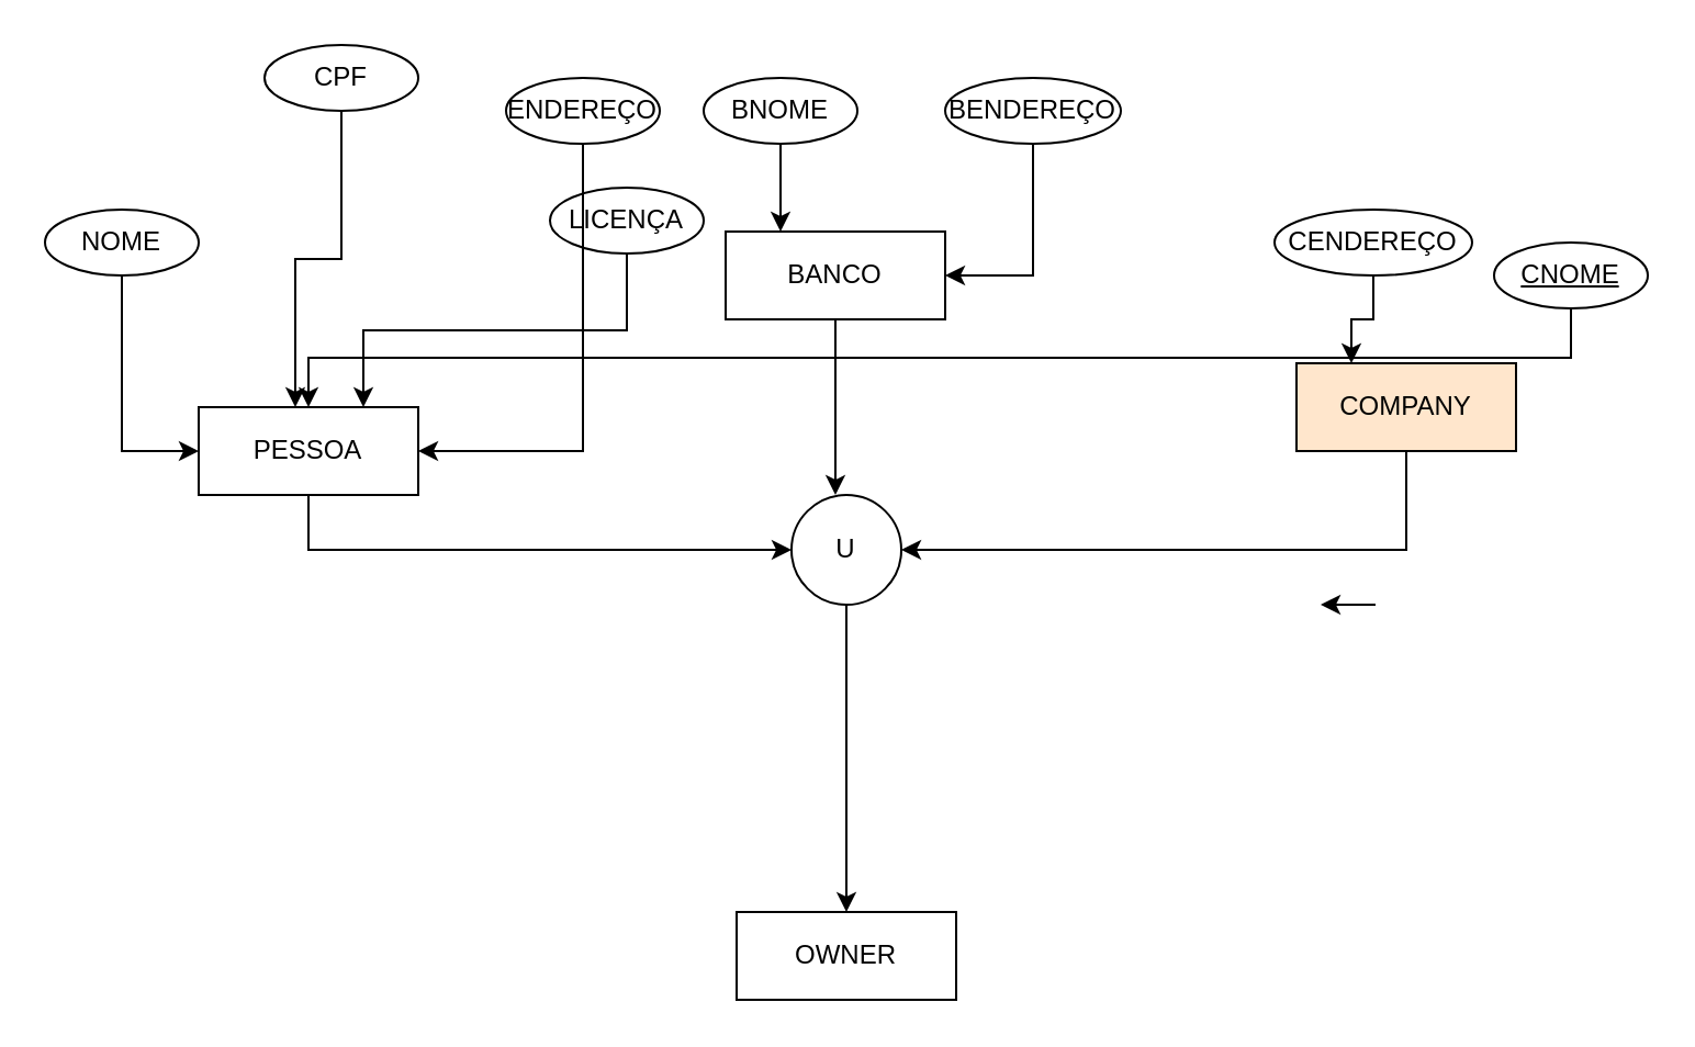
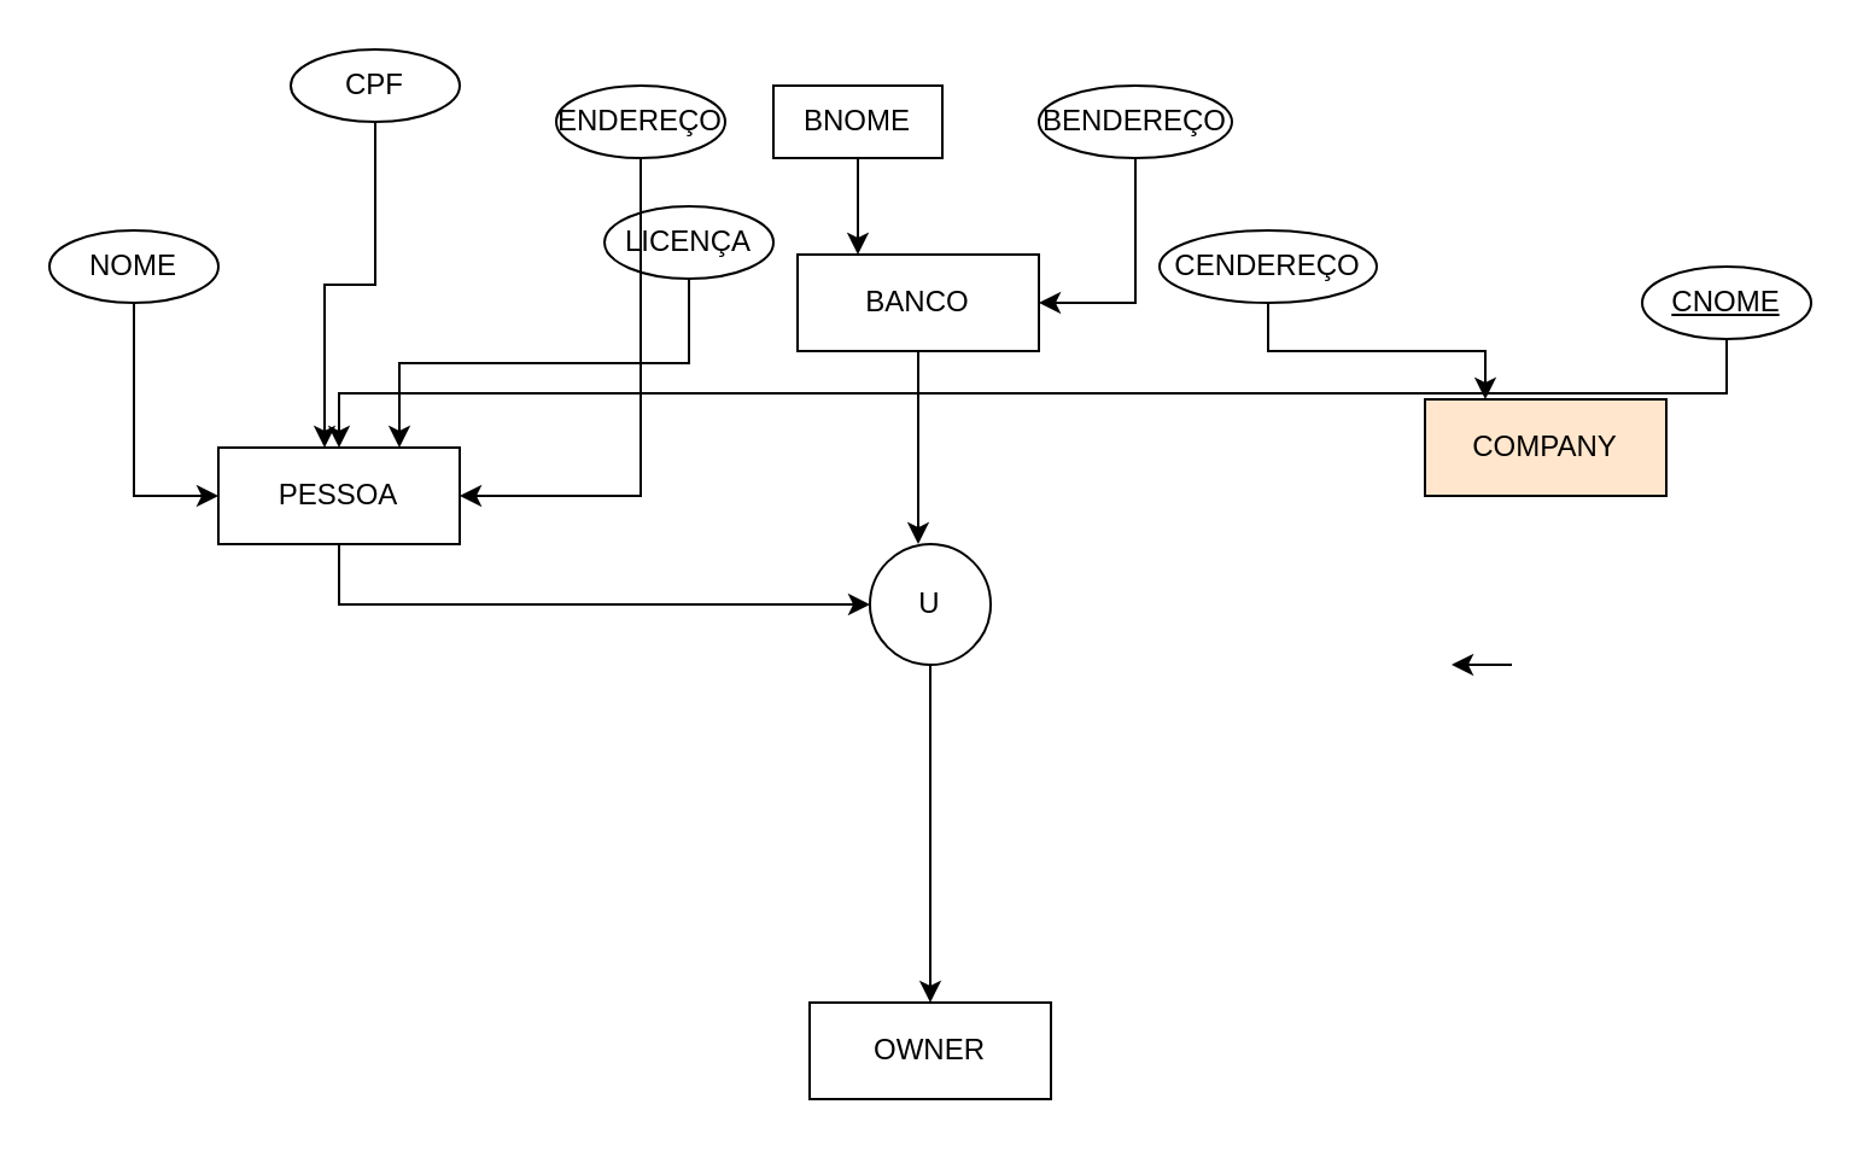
  <mxCell id="0" />
  <mxCell id="1" parent="0" />
  <mxCell id="2" style="edgeStyle=orthogonalEdgeStyle;rounded=0;orthogonalLoop=1;jettySize=auto;html=1;exitX=0.5;exitY=1;exitDx=0;exitDy=0;entryX=0;entryY=0.5;entryDx=0;entryDy=0;" edge="1" parent="1" source="3" target="8"><mxGeometry relative="1" as="geometry" /></mxCell>
  <mxCell id="3" value="PESSOA" style="whiteSpace=wrap;html=1;align=center;" vertex="1" parent="1"><mxGeometry x="90" y="185" width="100" height="40" as="geometry" /></mxCell>
  <mxCell id="4" style="edgeStyle=orthogonalEdgeStyle;rounded=0;orthogonalLoop=1;jettySize=auto;html=1;exitX=0.5;exitY=1;exitDx=0;exitDy=0;" edge="1" parent="1" source="5"><mxGeometry relative="1" as="geometry"><mxPoint x="380" y="225" as="targetPoint" /></mxGeometry></mxCell>
  <mxCell id="5" value="BANCO" style="whiteSpace=wrap;html=1;align=center;" vertex="1" parent="1"><mxGeometry x="330" y="105" width="100" height="40" as="geometry" /></mxCell>
  <mxCell id="6" value="COMPANY" style="whiteSpace=wrap;html=1;align=center;fillColor=#ffe6cc;" vertex="1" parent="1"><mxGeometry x="590" y="165" width="100" height="40" as="geometry" /></mxCell>
  <mxCell id="7" style="edgeStyle=orthogonalEdgeStyle;rounded=0;orthogonalLoop=1;jettySize=auto;html=1;exitX=0.5;exitY=1;exitDx=0;exitDy=0;entryX=0.5;entryY=0;entryDx=0;entryDy=0;" edge="1" parent="1" source="8" target="10"><mxGeometry relative="1" as="geometry" /></mxCell>
  <mxCell id="8" value="U" style="ellipse;whiteSpace=wrap;html=1;aspect=fixed;" vertex="1" parent="1"><mxGeometry x="360" y="225" width="50" height="50" as="geometry" /></mxCell>
  <mxCell id="9" style="edgeStyle=orthogonalEdgeStyle;rounded=0;orthogonalLoop=1;jettySize=auto;html=1;exitX=0.75;exitY=1;exitDx=0;exitDy=0;" edge="1" parent="1"><mxGeometry relative="1" as="geometry"><mxPoint x="626" y="275" as="sourcePoint" /><mxPoint x="601" y="275" as="targetPoint" /></mxGeometry></mxCell>
  <mxCell id="10" value="OWNER" style="whiteSpace=wrap;html=1;align=center;" vertex="1" parent="1"><mxGeometry x="335" y="415" width="100" height="40" as="geometry" /></mxCell>
- <mxCell id="11" style="edgeStyle=orthogonalEdgeStyle;rounded=0;orthogonalLoop=1;jettySize=auto;html=1;exitX=0.5;exitY=1;exitDx=0;exitDy=0;entryX=1;entryY=0.5;entryDx=0;entryDy=0;" edge="1" parent="1" source="6" target="8"><mxGeometry relative="1" as="geometry" /></mxCell>
  <mxCell id="12" style="edgeStyle=orthogonalEdgeStyle;rounded=0;orthogonalLoop=1;jettySize=auto;html=1;exitX=0.5;exitY=1;exitDx=0;exitDy=0;entryX=0.75;entryY=0;entryDx=0;entryDy=0;" edge="1" parent="1" source="13" target="3"><mxGeometry relative="1" as="geometry" /></mxCell>
  <mxCell id="13" value="LICENÇA" style="ellipse;whiteSpace=wrap;html=1;align=center;" vertex="1" parent="1"><mxGeometry x="250" y="85" width="70" height="30" as="geometry" /></mxCell>
  <mxCell id="14" value="CPF" style="ellipse;whiteSpace=wrap;html=1;align=center;" vertex="1" parent="1"><mxGeometry x="120" y="20" width="70" height="30" as="geometry" /></mxCell>
  <mxCell id="15" style="edgeStyle=orthogonalEdgeStyle;rounded=0;orthogonalLoop=1;jettySize=auto;html=1;exitX=0.5;exitY=1;exitDx=0;exitDy=0;entryX=0;entryY=0.5;entryDx=0;entryDy=0;" edge="1" parent="1" source="16" target="3"><mxGeometry relative="1" as="geometry" /></mxCell>
  <mxCell id="16" value="NOME" style="ellipse;whiteSpace=wrap;html=1;align=center;" vertex="1" parent="1"><mxGeometry x="20" y="95" width="70" height="30" as="geometry" /></mxCell>
  <mxCell id="17" style="edgeStyle=orthogonalEdgeStyle;rounded=0;orthogonalLoop=1;jettySize=auto;html=1;exitX=0.5;exitY=1;exitDx=0;exitDy=0;entryX=1;entryY=0.5;entryDx=0;entryDy=0;" edge="1" parent="1" source="18" target="3"><mxGeometry relative="1" as="geometry" /></mxCell>
  <mxCell id="18" value="ENDEREÇO" style="ellipse;whiteSpace=wrap;html=1;align=center;" vertex="1" parent="1"><mxGeometry x="230" y="35" width="70" height="30" as="geometry" /></mxCell>
  <mxCell id="19" style="edgeStyle=orthogonalEdgeStyle;rounded=0;orthogonalLoop=1;jettySize=auto;html=1;exitX=0.5;exitY=1;exitDx=0;exitDy=0;entryX=0.44;entryY=0;entryDx=0;entryDy=0;entryPerimeter=0;" edge="1" parent="1" source="14" target="3"><mxGeometry relative="1" as="geometry" /></mxCell>
  <mxCell id="20" style="edgeStyle=orthogonalEdgeStyle;rounded=0;orthogonalLoop=1;jettySize=auto;html=1;exitX=0.5;exitY=1;exitDx=0;exitDy=0;entryX=1;entryY=0.5;entryDx=0;entryDy=0;" edge="1" parent="1" source="21" target="5"><mxGeometry relative="1" as="geometry" /></mxCell>
  <mxCell id="21" value="BENDEREÇO" style="ellipse;whiteSpace=wrap;html=1;align=center;" vertex="1" parent="1"><mxGeometry x="430" y="35" width="80" height="30" as="geometry" /></mxCell>
  <mxCell id="22" style="edgeStyle=orthogonalEdgeStyle;rounded=0;orthogonalLoop=1;jettySize=auto;html=1;exitX=0.5;exitY=1;exitDx=0;exitDy=0;entryX=0.25;entryY=0;entryDx=0;entryDy=0;" edge="1" parent="1" source="23" target="5"><mxGeometry relative="1" as="geometry" /></mxCell>
- <mxCell id="23" value="BNOME" style="ellipse;whiteSpace=wrap;html=1;align=center;" vertex="1" parent="1"><mxGeometry x="320" y="35" width="70" height="30" as="geometry" /></mxCell>
+ <mxCell id="23" value="BNOME" style="whiteSpace=wrap;html=1;align=center;rounded=0;" vertex="1" parent="1"><mxGeometry x="320" y="35" width="70" height="30" as="geometry" /></mxCell>
  <mxCell id="24" style="edgeStyle=orthogonalEdgeStyle;rounded=0;orthogonalLoop=1;jettySize=auto;html=1;exitX=0.5;exitY=1;exitDx=0;exitDy=0;entryX=0.25;entryY=0;entryDx=0;entryDy=0;" edge="1" parent="1" source="25" target="6"><mxGeometry relative="1" as="geometry" /></mxCell>
- <mxCell id="25" value="CENDEREÇO" style="ellipse;whiteSpace=wrap;html=1;align=center;" vertex="1" parent="1"><mxGeometry x="580" y="95" width="90" height="30" as="geometry" /></mxCell>
+ <mxCell id="25" value="CENDEREÇO" style="ellipse;whiteSpace=wrap;html=1;align=center;" vertex="1" parent="1"><mxGeometry x="480" y="95" width="90" height="30" as="geometry" /></mxCell>
  <mxCell id="26" style="edgeStyle=orthogonalEdgeStyle;rounded=0;orthogonalLoop=1;jettySize=auto;html=1;exitX=0.5;exitY=1;exitDx=0;exitDy=0;" edge="1" parent="1" source="27" target="3"><mxGeometry relative="1" as="geometry" /></mxCell>
  <mxCell id="27" value="CNOME" style="ellipse;whiteSpace=wrap;html=1;align=center;fontStyle=4;" vertex="1" parent="1"><mxGeometry x="680" y="110" width="70" height="30" as="geometry" /></mxCell>
